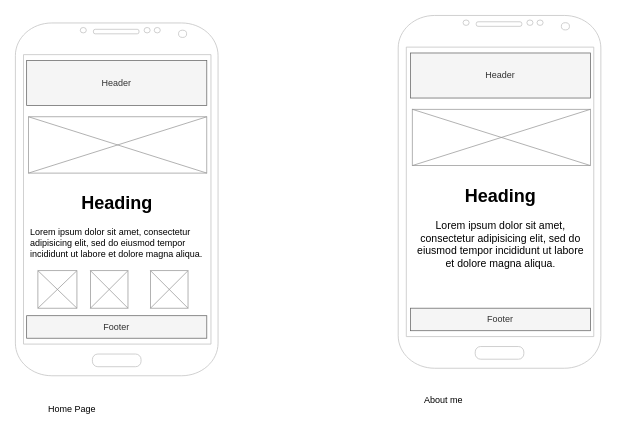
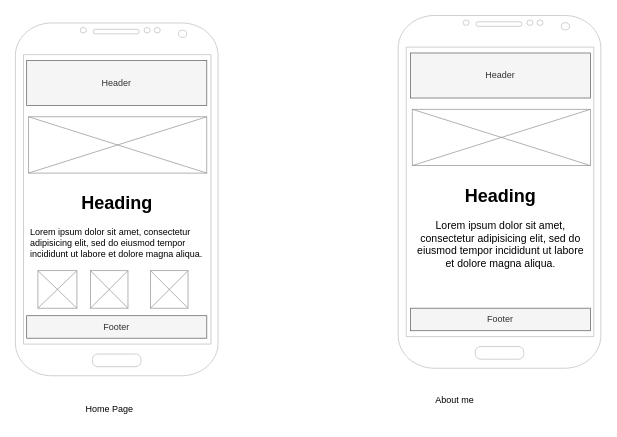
  <mxCell id="0" />
  <mxCell id="1" parent="0" />
  <mxCell id="2" value="" style="verticalLabelPosition=bottom;verticalAlign=top;html=1;shadow=0;dashed=0;strokeWidth=1;shape=mxgraph.android.phone2;strokeColor=#c0c0c0;" vertex="1" parent="1"><mxGeometry x="20" y="30" width="270" height="470" as="geometry" /></mxCell>
  <mxCell id="3" value="Header" style="rounded=0;whiteSpace=wrap;html=1;fillColor=#f5f5f5;fontColor=#333333;strokeColor=#666666;" vertex="1" parent="1"><mxGeometry x="35" y="80" width="240" height="60" as="geometry" /></mxCell>
  <mxCell id="4" value="Footer" style="rounded=0;whiteSpace=wrap;html=1;fillColor=#f5f5f5;fontColor=#333333;strokeColor=#666666;" vertex="1" parent="1"><mxGeometry x="35" y="420" width="240" height="30" as="geometry" /></mxCell>
  <mxCell id="5" value="" style="verticalLabelPosition=bottom;shadow=0;dashed=0;align=center;html=1;verticalAlign=top;strokeWidth=1;shape=mxgraph.mockup.graphics.simpleIcon;strokeColor=#999999;" vertex="1" parent="1"><mxGeometry x="37.5" y="155" width="237.5" height="75" as="geometry" /></mxCell>
  <mxCell id="6" value="&lt;h1 style=&quot;text-align: center; margin-top: 0px;&quot;&gt;Heading&lt;/h1&gt;&lt;p&gt;Lorem ipsum dolor sit amet, consectetur adipisicing elit, sed do eiusmod tempor incididunt ut labore et dolore magna aliqua.&lt;/p&gt;" style="text;html=1;whiteSpace=wrap;overflow=hidden;rounded=0;" vertex="1" parent="1"><mxGeometry x="37.5" y="250" width="232.5" height="100" as="geometry" /></mxCell>
  <mxCell id="7" value="" style="verticalLabelPosition=bottom;shadow=0;dashed=0;align=center;html=1;verticalAlign=top;strokeWidth=1;shape=mxgraph.mockup.graphics.simpleIcon;strokeColor=#999999;" vertex="1" parent="1"><mxGeometry x="50" y="360" width="52" height="50" as="geometry" /></mxCell>
  <mxCell id="8" value="" style="verticalLabelPosition=bottom;shadow=0;dashed=0;align=center;html=1;verticalAlign=top;strokeWidth=1;shape=mxgraph.mockup.graphics.simpleIcon;strokeColor=#999999;" vertex="1" parent="1"><mxGeometry x="120" y="360" width="50" height="50" as="geometry" /></mxCell>
  <mxCell id="9" value="" style="verticalLabelPosition=bottom;shadow=0;dashed=0;align=center;html=1;verticalAlign=top;strokeWidth=1;shape=mxgraph.mockup.graphics.simpleIcon;strokeColor=#999999;" vertex="1" parent="1"><mxGeometry x="200" y="360" width="50" height="50" as="geometry" /></mxCell>
  <mxCell id="10" value="Header" style="rounded=0;whiteSpace=wrap;html=1;fillColor=#f5f5f5;fontColor=#333333;strokeColor=#666666;" vertex="1" parent="1"><mxGeometry x="546.25" y="70" width="240" height="60" as="geometry" /></mxCell>
  <mxCell id="11" value="Footer" style="rounded=0;whiteSpace=wrap;html=1;fillColor=#f5f5f5;fontColor=#333333;strokeColor=#666666;" vertex="1" parent="1"><mxGeometry x="546.25" y="410" width="240" height="30" as="geometry" /></mxCell>
  <mxCell id="12" value="" style="verticalLabelPosition=bottom;shadow=0;dashed=0;align=center;html=1;verticalAlign=top;strokeWidth=1;shape=mxgraph.mockup.graphics.simpleIcon;strokeColor=#999999;" vertex="1" parent="1"><mxGeometry x="548.75" y="145" width="237.5" height="75" as="geometry" /></mxCell>
  <mxCell id="13" value="&lt;h1 style=&quot;text-align: center; margin-top: 0px;&quot;&gt;Heading&lt;/h1&gt;&lt;p style=&quot;text-align: center;&quot;&gt;&lt;font style=&quot;font-size: 14px;&quot;&gt;Lorem ipsum dolor sit amet, consectetur adipisicing elit, sed do eiusmod tempor incididunt ut labore et dolore magna aliqua&lt;/font&gt;&lt;span style=&quot;font-size: 13px;&quot;&gt;.&lt;/span&gt;&lt;/p&gt;" style="text;html=1;whiteSpace=wrap;overflow=hidden;rounded=0;" vertex="1" parent="1"><mxGeometry x="548.75" y="240" width="232.5" height="150" as="geometry" /></mxCell>
  <mxCell id="14" value="" style="verticalLabelPosition=bottom;verticalAlign=top;html=1;shadow=0;dashed=0;strokeWidth=1;shape=mxgraph.android.phone2;strokeColor=#c0c0c0;" vertex="1" parent="1"><mxGeometry x="530" y="20" width="270" height="470" as="geometry" /></mxCell>
- <mxCell id="15" value="Home Page" style="text;html=1;align=center;verticalAlign=middle;resizable=0;points=[];autosize=1;strokeColor=none;fillColor=none;strokeWidth=0;" vertex="1" parent="1"><mxGeometry x="50" y="530" width="90" height="30" as="geometry" /></mxCell>
- <mxCell id="16" value="About me" style="text;html=1;align=center;verticalAlign=middle;resizable=0;points=[];autosize=1;strokeColor=none;fillColor=none;" vertex="1" parent="1"><mxGeometry x="555" y="518" width="70" height="30" as="geometry" /></mxCell>
+ <mxCell id="15" value="Home Page" style="text;html=1;align=center;verticalAlign=middle;resizable=0;points=[];autosize=1;strokeColor=none;fillColor=none;strokeWidth=0;" vertex="1" parent="1"><mxGeometry x="100" y="530" width="90" height="30" as="geometry" /></mxCell>
+ <mxCell id="16" value="About me" style="text;html=1;align=center;verticalAlign=middle;resizable=0;points=[];autosize=1;strokeColor=none;fillColor=none;" vertex="1" parent="1"><mxGeometry x="570" y="518" width="70" height="30" as="geometry" /></mxCell>
